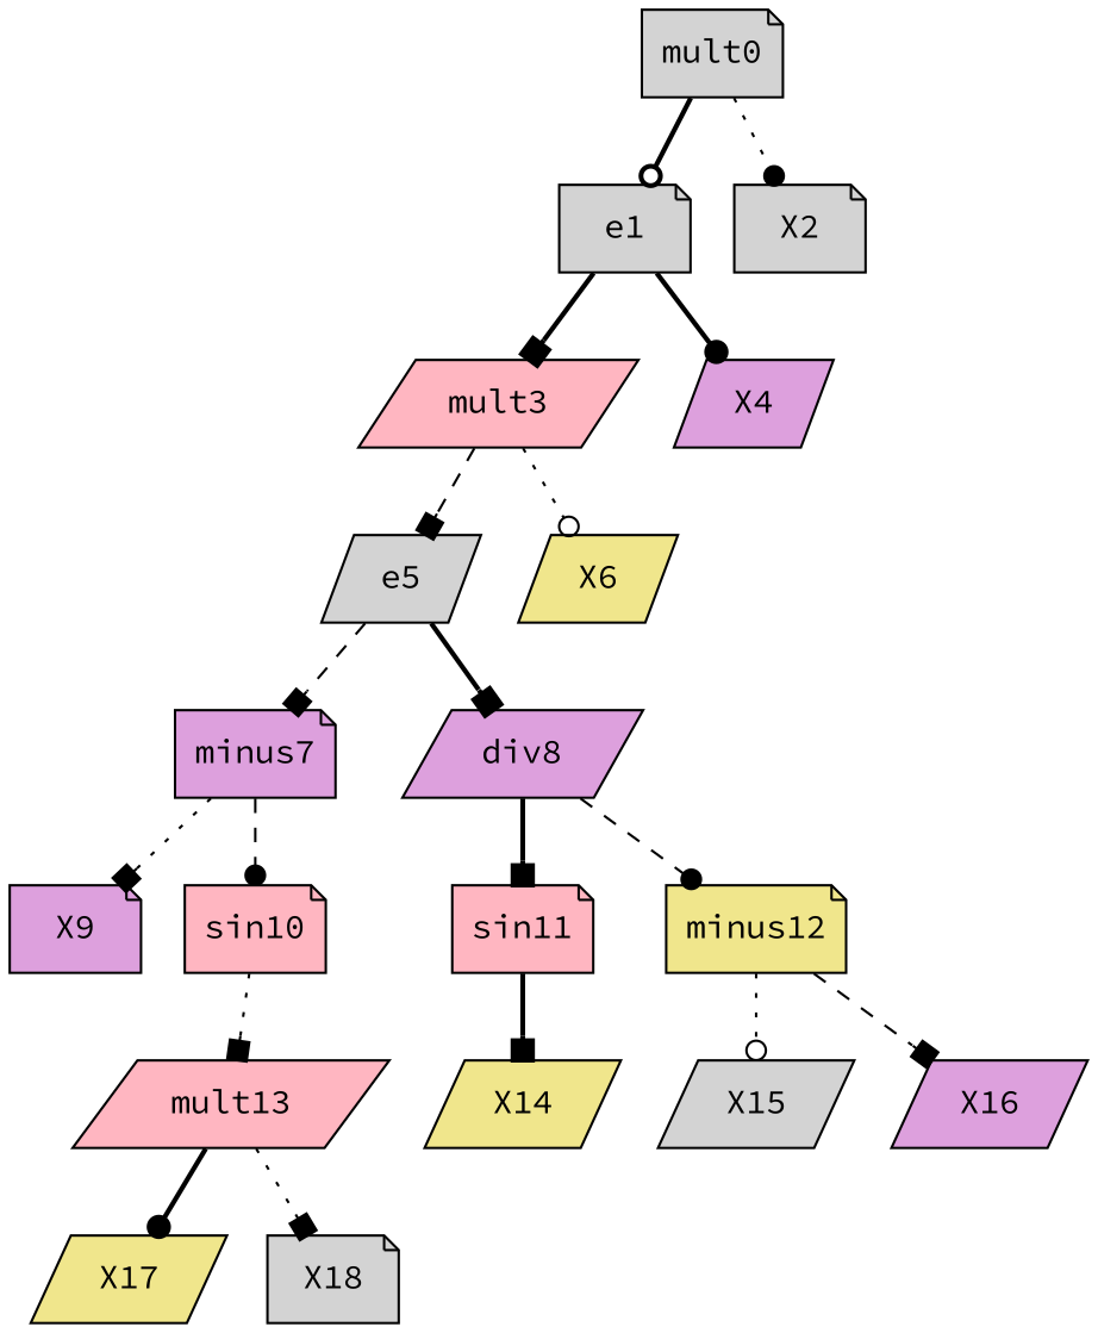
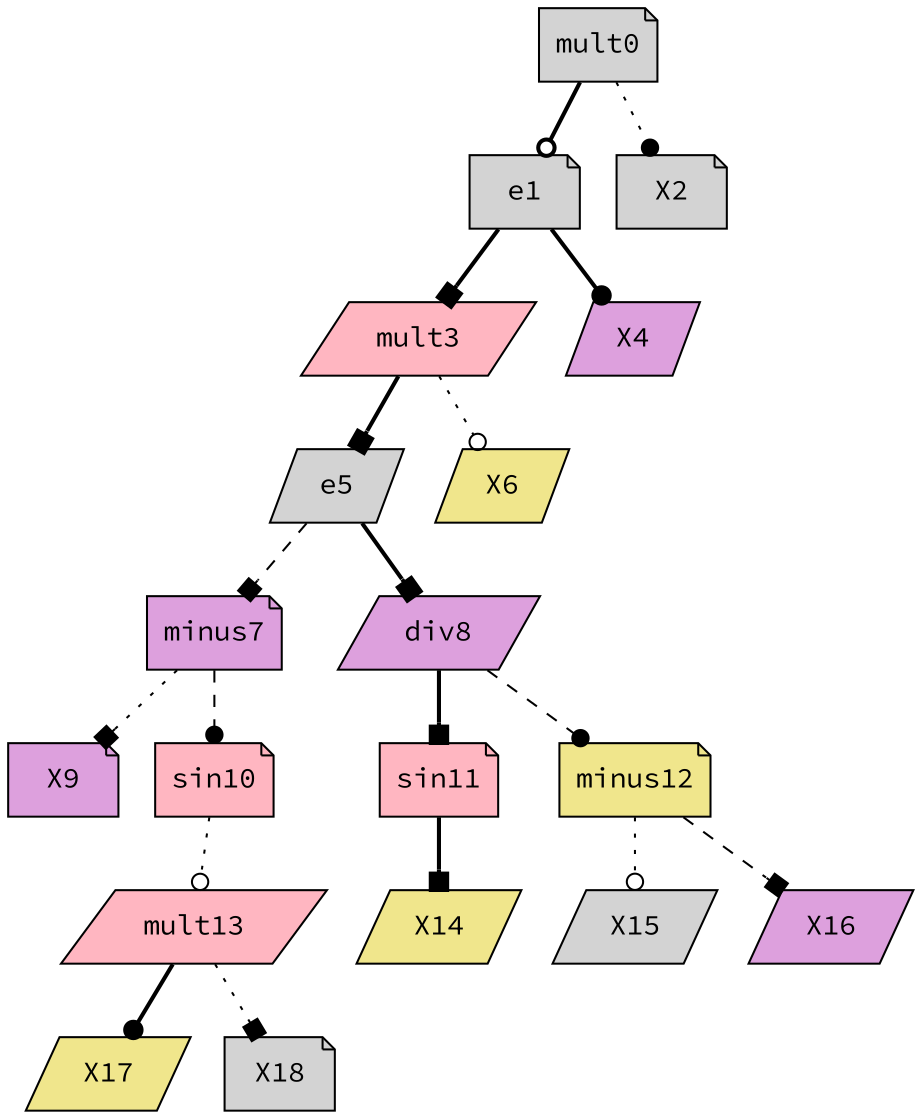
  digraph {
    fontname="Source Code Pro"
    node [fillcolor=lightgrey fontname="Source Code Pro" shape=parallelogram style=filled]
    edge [arrowhead=box fontname="Source Code Pro" style=bold]
    mult0 [shape=note]
    e1 [shape=note]
    X2 [shape=note]
    mult3 [fillcolor=lightpink]
    X4 [fillcolor=plum]
    e5
    X6 [fillcolor=khaki]
    minus7 [fillcolor=plum shape=note]
    div8 [fillcolor=plum]
    X9 [fillcolor=plum shape=note]
    sin10 [fillcolor=lightpink shape=note]
    sin11 [fillcolor=lightpink shape=note]
    minus12 [fillcolor=khaki shape=note]
    mult13 [fillcolor=lightpink]
    X14 [fillcolor=khaki]
    X15
    X16 [fillcolor=plum]
    X17 [fillcolor=khaki]
    X18 [shape=note]
    mult0 -> e1 [arrowhead=odot]
    mult0 -> X2 [arrowhead=dot style=dotted]
    e1 -> mult3
    e1 -> X4 [arrowhead=dot]
-   mult3 -> e5 [style=dashed]
+   mult3 -> e5
    mult3 -> X6 [arrowhead=odot style=dotted]
    e5 -> minus7 [style=dashed]
    e5 -> div8
    minus7 -> X9 [style=dotted]
    minus7 -> sin10 [arrowhead=dot style=dashed]
    div8 -> sin11
    div8 -> minus12 [arrowhead=dot style=dashed]
-   sin10 -> mult13 [style=dotted]
+   sin10 -> mult13 [arrowhead=odot style=dotted]
    sin11 -> X14
    minus12 -> X15 [arrowhead=odot style=dotted]
    minus12 -> X16 [style=dashed]
    mult13 -> X17 [arrowhead=dot]
    mult13 -> X18 [style=dotted]
  }
